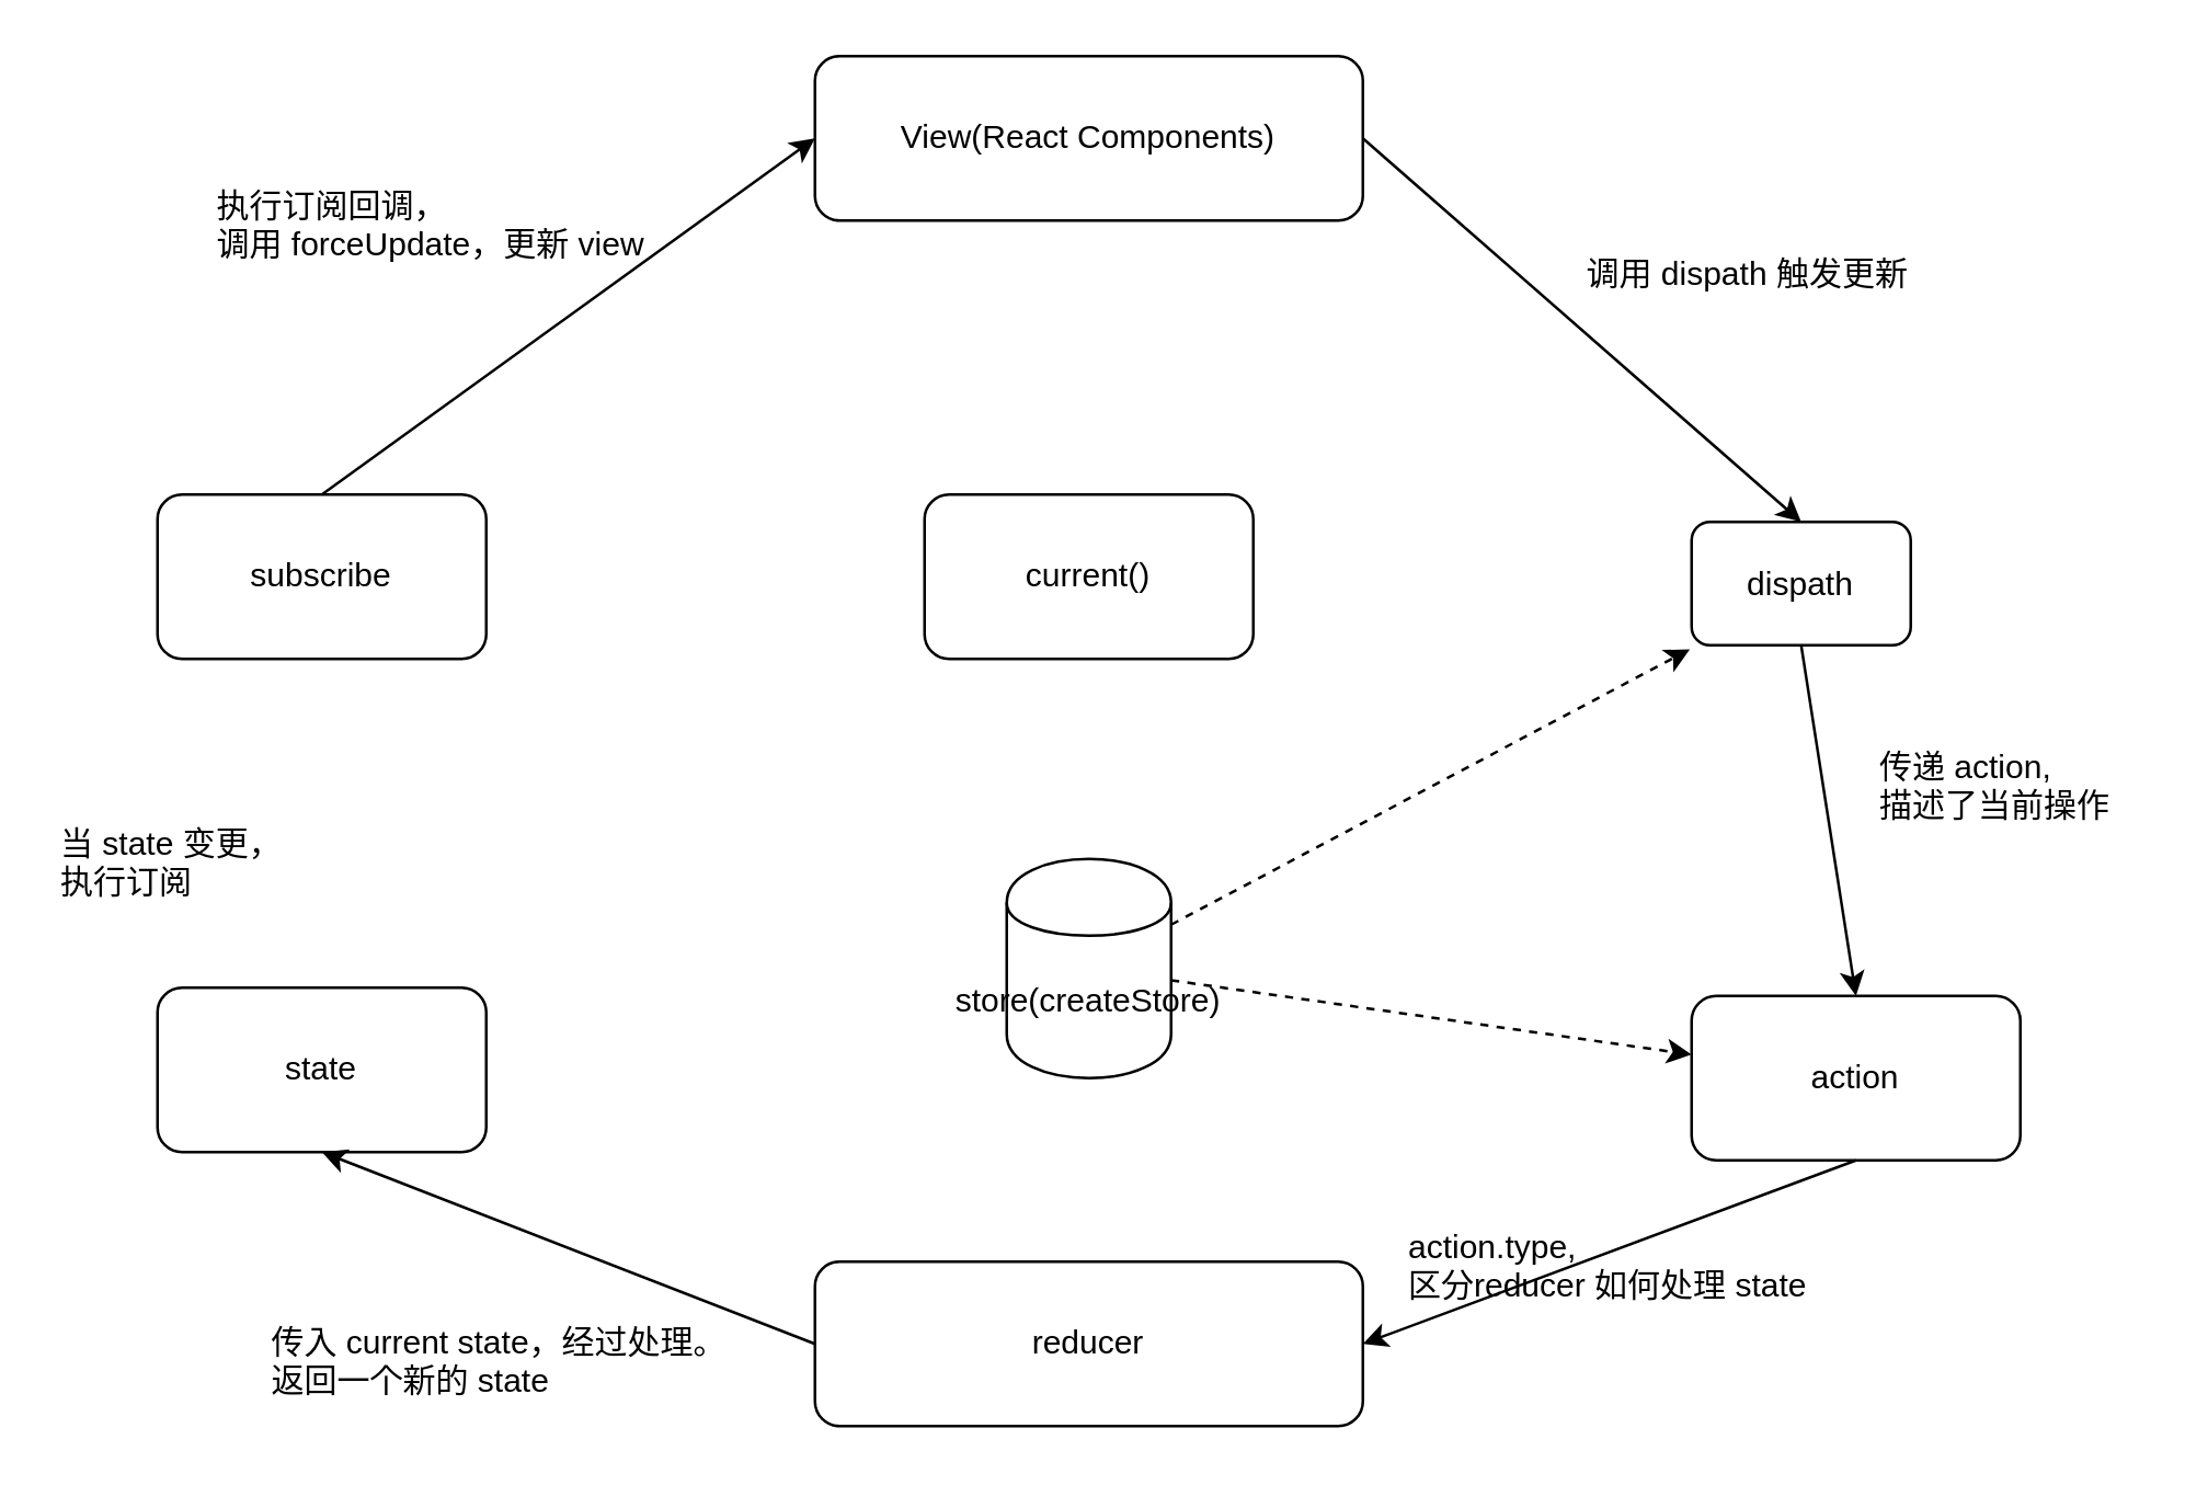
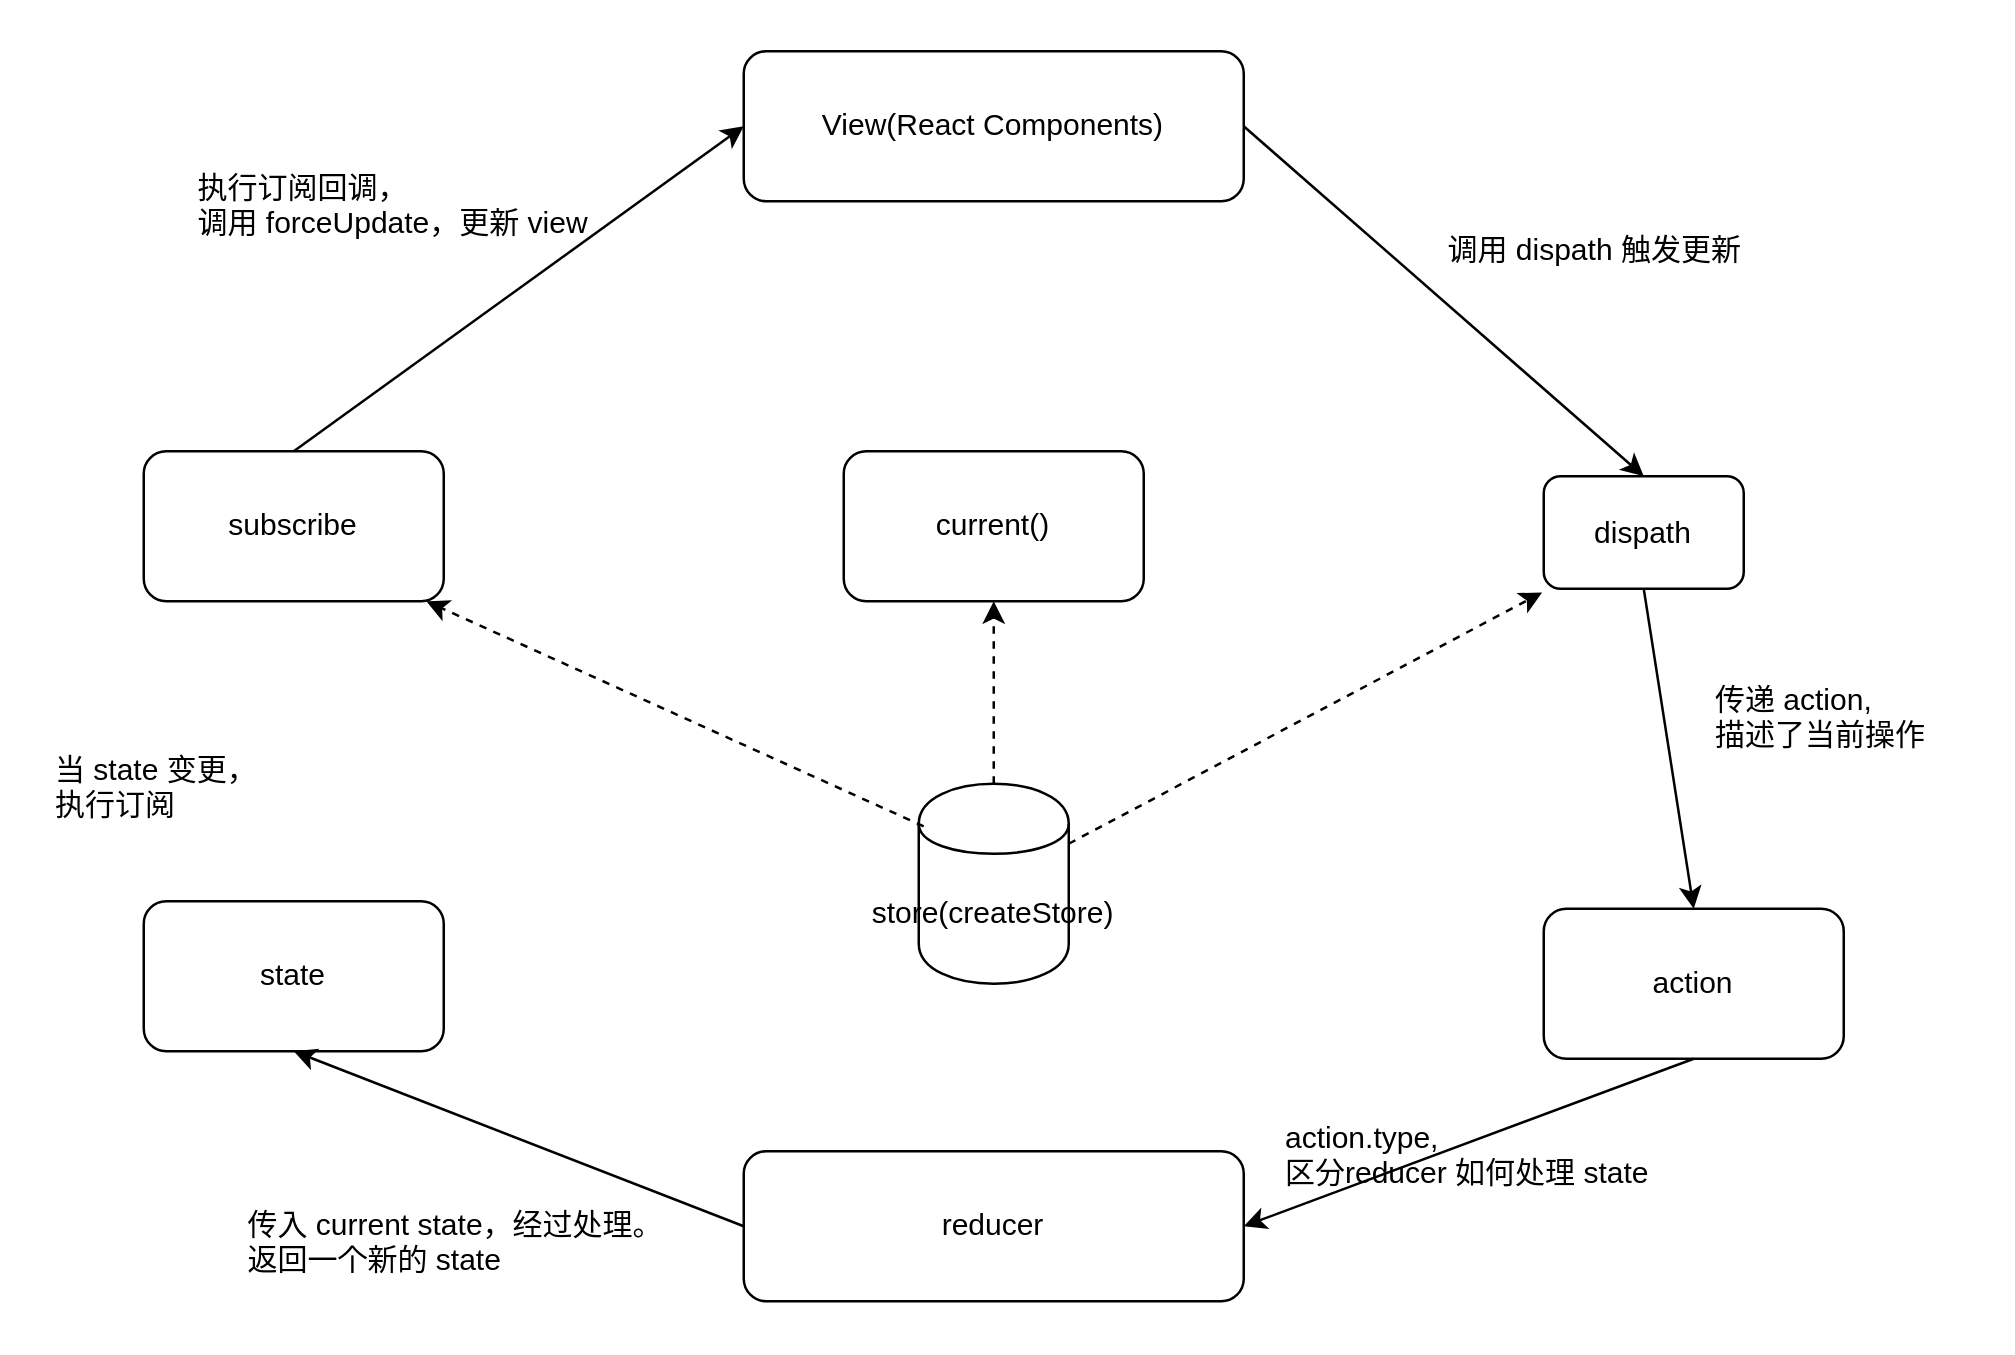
  <mxCell id="0" />
  <mxCell id="1" parent="0" />
  <mxCell id="2" value="View(React Components)" style="rounded=1;whiteSpace=wrap;html=1;" parent="1" vertex="1"><mxGeometry x="297" y="20" width="200" height="60" as="geometry" /></mxCell>
  <mxCell id="3" value="dispath" style="rounded=1;whiteSpace=wrap;html=1;shadow=0;glass=0;comic=0;gradientColor=none;fillColor=#ffffff;" parent="1" vertex="1"><mxGeometry x="617" y="190" width="80" height="45" as="geometry" /></mxCell>
  <mxCell id="4" value="reducer" style="rounded=1;whiteSpace=wrap;html=1;" parent="1" vertex="1"><mxGeometry x="297" y="460" width="200" height="60" as="geometry" /></mxCell>
  <mxCell id="5" value="state" style="rounded=1;whiteSpace=wrap;html=1;" parent="1" vertex="1"><mxGeometry x="57" y="360" width="120" height="60" as="geometry" /></mxCell>
  <mxCell id="6" value="subscribe" style="rounded=1;whiteSpace=wrap;html=1;shadow=0;glass=0;comic=0;fillColor=#ffffff;gradientColor=none;" parent="1" vertex="1"><mxGeometry x="57" y="180" width="120" height="60" as="geometry" /></mxCell>
  <mxCell id="7" value="action" style="rounded=1;whiteSpace=wrap;html=1;shadow=0;glass=0;comic=0;fillColor=#ffffff;gradientColor=none;" parent="1" vertex="1"><mxGeometry x="617" y="363" width="120" height="60" as="geometry" /></mxCell>
  <mxCell id="8" value="" style="endArrow=classic;html=1;exitX=1;exitY=0.5;exitDx=0;exitDy=0;entryX=0.5;entryY=0;entryDx=0;entryDy=0;" parent="1" source="2" target="3" edge="1"><mxGeometry width="50" height="50" relative="1" as="geometry"><mxPoint x="557" y="40" as="sourcePoint" /><mxPoint x="667" y="180" as="targetPoint" /></mxGeometry></mxCell>
  <mxCell id="9" value="" style="endArrow=classic;html=1;exitX=0.5;exitY=1;exitDx=0;exitDy=0;entryX=1;entryY=0.5;entryDx=0;entryDy=0;" parent="1" source="7" target="4" edge="1"><mxGeometry width="50" height="50" relative="1" as="geometry"><mxPoint x="457" y="450" as="sourcePoint" /><mxPoint x="507" y="400" as="targetPoint" /></mxGeometry></mxCell>
  <mxCell id="10" value="" style="endArrow=classic;html=1;entryX=0.5;entryY=1;entryDx=0;entryDy=0;exitX=0;exitY=0.5;exitDx=0;exitDy=0;" parent="1" source="4" target="5" edge="1"><mxGeometry width="50" height="50" relative="1" as="geometry"><mxPoint x="227" y="480" as="sourcePoint" /><mxPoint x="277" y="430" as="targetPoint" /></mxGeometry></mxCell>
  <mxCell id="11" value="store(createStore)" style="shape=cylinder;whiteSpace=wrap;html=1;boundedLbl=1;backgroundOutline=1;shadow=0;glass=0;comic=0;fillColor=#ffffff;gradientColor=none;" parent="1" vertex="1"><mxGeometry x="367" y="313" width="60" height="80" as="geometry" /></mxCell>
  <mxCell id="12" value="current()" style="rounded=1;whiteSpace=wrap;html=1;shadow=0;glass=0;comic=0;fillColor=#ffffff;gradientColor=none;" parent="1" vertex="1"><mxGeometry x="337" y="180" width="120" height="60" as="geometry" /></mxCell>
  <mxCell id="13" value="" style="endArrow=classic;html=1;dashed=1;entryX=-0.008;entryY=1.033;entryDx=0;entryDy=0;entryPerimeter=0;exitX=1;exitY=0.3;exitDx=0;exitDy=0;" parent="1" source="11" target="3" edge="1"><mxGeometry width="50" height="50" relative="1" as="geometry"><mxPoint x="477" y="350" as="sourcePoint" /><mxPoint x="597" y="250" as="targetPoint" /></mxGeometry></mxCell>
- <mxCell id="15" value="" style="endArrow=classic;html=1;dashed=1;" parent="1" source="11" target="7" edge="1"><mxGeometry width="50" height="50" relative="1" as="geometry"><mxPoint x="312.5" y="286" as="sourcePoint" /><mxPoint x="441.54" y="193.98" as="targetPoint" /></mxGeometry></mxCell>
+ <mxCell id="14" value="" style="endArrow=classic;html=1;dashed=1;entryX=0.942;entryY=1;entryDx=0;entryDy=0;entryPerimeter=0;exitX=0.033;exitY=0.213;exitDx=0;exitDy=0;exitPerimeter=0;" parent="1" source="11" target="6" edge="1"><mxGeometry width="50" height="50" relative="1" as="geometry"><mxPoint x="137" y="332" as="sourcePoint" /><mxPoint x="266.04" y="239.98" as="targetPoint" /></mxGeometry></mxCell>
+ <mxCell id="15" value="" style="endArrow=classic;html=1;dashed=1;entryX=0.5;entryY=1;entryDx=0;entryDy=0;" parent="1" source="11" target="12" edge="1"><mxGeometry width="50" height="50" relative="1" as="geometry"><mxPoint x="312.5" y="286" as="sourcePoint" /><mxPoint x="441.54" y="193.98" as="targetPoint" /></mxGeometry></mxCell>
  <mxCell id="16" value="调用 dispath 触发更新" style="text;html=1;resizable=0;points=[];autosize=1;align=left;verticalAlign=top;spacingTop=-4;" parent="1" vertex="1"><mxGeometry x="577" y="90" width="130" height="20" as="geometry" /></mxCell>
  <mxCell id="17" value="action.type, &lt;br&gt;区分reducer 如何处理 state" style="text;html=1;resizable=0;points=[];autosize=1;align=left;verticalAlign=top;spacingTop=-4;" parent="1" vertex="1"><mxGeometry x="512" y="445" width="160" height="30" as="geometry" /></mxCell>
  <mxCell id="18" value="传递 action,&amp;nbsp;&lt;br&gt;描述了当前操作" style="text;html=1;resizable=0;points=[];autosize=1;align=left;verticalAlign=top;spacingTop=-4;" parent="1" vertex="1"><mxGeometry x="684" y="270" width="100" height="30" as="geometry" /></mxCell>
  <mxCell id="19" value="" style="endArrow=classic;html=1;exitX=0.5;exitY=1;exitDx=0;exitDy=0;entryX=0.5;entryY=0;entryDx=0;entryDy=0;" parent="1" source="3" target="7" edge="1"><mxGeometry width="50" height="50" relative="1" as="geometry"><mxPoint x="677" y="240" as="sourcePoint" /><mxPoint x="677" y="360" as="targetPoint" /></mxGeometry></mxCell>
  <mxCell id="20" value="传入 current state，经过处理。&lt;br&gt;返回一个新的 state" style="text;html=1;resizable=0;points=[];autosize=1;align=left;verticalAlign=top;spacingTop=-4;direction=west;" parent="1" vertex="1"><mxGeometry x="97" y="480" width="180" height="30" as="geometry" /></mxCell>
  <mxCell id="21" value="当 state 变更，&lt;br&gt;执行订阅" style="text;html=1;resizable=0;points=[];autosize=1;align=left;verticalAlign=top;spacingTop=-4;" parent="1" vertex="1"><mxGeometry x="20" y="298" width="100" height="30" as="geometry" /></mxCell>
  <mxCell id="22" value="" style="endArrow=classic;html=1;exitX=0.5;exitY=0;exitDx=0;exitDy=0;entryX=0;entryY=0.5;entryDx=0;entryDy=0;" parent="1" source="6" target="2" edge="1"><mxGeometry width="50" height="50" relative="1" as="geometry"><mxPoint x="107" y="170" as="sourcePoint" /><mxPoint x="157" y="120" as="targetPoint" /></mxGeometry></mxCell>
  <mxCell id="23" value="执行订阅回调，&lt;br&gt;调用 forceUpdate，更新 view" style="text;html=1;resizable=0;points=[];autosize=1;align=left;verticalAlign=top;spacingTop=-4;" parent="1" vertex="1"><mxGeometry x="77" y="65" width="170" height="30" as="geometry" /></mxCell>
